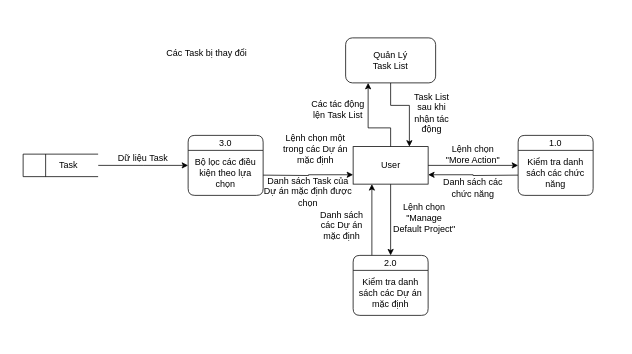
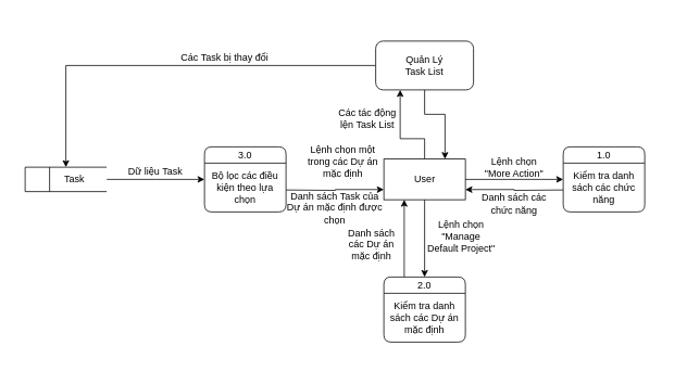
  <mxCell id="0" />
  <mxCell id="1" parent="0" />
  <mxCell id="2" value="" style="rounded=0;whiteSpace=wrap;html=1;strokeColor=none;" vertex="1" parent="1"><mxGeometry x="20" y="20" width="800" height="430" as="geometry" /></mxCell>
  <mxCell id="3" style="edgeStyle=orthogonalEdgeStyle;rounded=0;orthogonalLoop=1;jettySize=auto;html=1;entryX=0;entryY=0.5;entryDx=0;entryDy=0;" edge="1" parent="1" source="6" target="8"><mxGeometry relative="1" as="geometry" /></mxCell>
  <mxCell id="4" style="edgeStyle=orthogonalEdgeStyle;rounded=0;orthogonalLoop=1;jettySize=auto;html=1;entryX=0.5;entryY=0;entryDx=0;entryDy=0;" edge="1" parent="1" source="6" target="12"><mxGeometry relative="1" as="geometry" /></mxCell>
  <mxCell id="5" style="edgeStyle=orthogonalEdgeStyle;rounded=0;orthogonalLoop=1;jettySize=auto;html=1;entryX=0.25;entryY=1;entryDx=0;entryDy=0;" edge="1" parent="1" source="6" target="27"><mxGeometry relative="1" as="geometry"><Array as="points"><mxPoint x="520" y="170" /><mxPoint x="490" y="170" /></Array></mxGeometry></mxCell>
  <mxCell id="6" value="User" style="html=1;dashed=0;whitespace=wrap;" vertex="1" parent="1"><mxGeometry x="470" y="195" width="100" height="50" as="geometry" /></mxCell>
  <mxCell id="7" style="edgeStyle=orthogonalEdgeStyle;rounded=0;orthogonalLoop=1;jettySize=auto;html=1;entryX=1;entryY=0.75;entryDx=0;entryDy=0;" edge="1" parent="1" target="6"><mxGeometry relative="1" as="geometry"><mxPoint x="690" y="233" as="sourcePoint" /></mxGeometry></mxCell>
  <mxCell id="8" value="1.0" style="swimlane;fontStyle=0;childLayout=stackLayout;horizontal=1;startSize=20;fillColor=#ffffff;horizontalStack=0;resizeParent=1;resizeParentMax=0;resizeLast=0;collapsible=0;marginBottom=0;swimlaneFillColor=#ffffff;rounded=1;" vertex="1" parent="1"><mxGeometry x="690" y="180" width="100" height="80" as="geometry" /></mxCell>
  <mxCell id="9" value="Kiểm tra danh sách các chức năng" style="text;html=1;strokeColor=none;fillColor=none;align=center;verticalAlign=middle;whiteSpace=wrap;rounded=0;" vertex="1" parent="8"><mxGeometry y="20" width="100" height="60" as="geometry" /></mxCell>
  <mxCell id="10" value="Lệnh chọn &lt;br&gt;&quot;More Action&quot;" style="text;html=1;strokeColor=none;fillColor=none;align=center;verticalAlign=middle;whiteSpace=wrap;rounded=0;" vertex="1" parent="1"><mxGeometry x="570" y="195" width="120" height="20" as="geometry" /></mxCell>
  <mxCell id="11" style="edgeStyle=orthogonalEdgeStyle;rounded=0;orthogonalLoop=1;jettySize=auto;html=1;entryX=0.25;entryY=1;entryDx=0;entryDy=0;exitX=0.25;exitY=0;exitDx=0;exitDy=0;" edge="1" parent="1" source="12" target="6"><mxGeometry relative="1" as="geometry" /></mxCell>
  <mxCell id="12" value="2.0" style="swimlane;fontStyle=0;childLayout=stackLayout;horizontal=1;startSize=20;fillColor=#ffffff;horizontalStack=0;resizeParent=1;resizeParentMax=0;resizeLast=0;collapsible=0;marginBottom=0;swimlaneFillColor=#ffffff;rounded=1;" vertex="1" parent="1"><mxGeometry x="470" y="340" width="100" height="80" as="geometry" /></mxCell>
  <mxCell id="13" value="Kiểm tra danh sách các Dự án mặc định" style="text;html=1;strokeColor=none;fillColor=none;align=center;verticalAlign=middle;whiteSpace=wrap;rounded=0;" vertex="1" parent="12"><mxGeometry y="20" width="100" height="60" as="geometry" /></mxCell>
  <mxCell id="14" value="Lệnh chọn &quot;Manage Default Project&quot;" style="text;html=1;strokeColor=none;fillColor=none;align=center;verticalAlign=middle;whiteSpace=wrap;rounded=0;" vertex="1" parent="1"><mxGeometry x="520" y="245" width="90" height="90" as="geometry" /></mxCell>
  <mxCell id="15" value="Danh sách các&lt;br&gt;chức năng" style="text;html=1;strokeColor=none;fillColor=none;align=center;verticalAlign=middle;whiteSpace=wrap;rounded=0;" vertex="1" parent="1"><mxGeometry x="570" y="240" width="120" height="20" as="geometry" /></mxCell>
  <mxCell id="16" value="Danh sách các Dự án mặc định" style="text;html=1;strokeColor=none;fillColor=none;align=center;verticalAlign=middle;whiteSpace=wrap;rounded=0;" vertex="1" parent="1"><mxGeometry x="420" y="260" width="70" height="80" as="geometry" /></mxCell>
  <mxCell id="17" style="edgeStyle=orthogonalEdgeStyle;rounded=0;orthogonalLoop=1;jettySize=auto;html=1;entryX=0;entryY=0.75;entryDx=0;entryDy=0;" edge="1" parent="1" target="6"><mxGeometry relative="1" as="geometry"><mxPoint x="350" y="233" as="sourcePoint" /></mxGeometry></mxCell>
  <mxCell id="18" value="3.0" style="swimlane;fontStyle=0;childLayout=stackLayout;horizontal=1;startSize=20;fillColor=#ffffff;horizontalStack=0;resizeParent=1;resizeParentMax=0;resizeLast=0;collapsible=0;marginBottom=0;swimlaneFillColor=#ffffff;rounded=1;" vertex="1" parent="1"><mxGeometry x="250" y="180" width="100" height="80" as="geometry" /></mxCell>
  <mxCell id="19" value="Bộ lọc các điều kiện theo lựa chọn" style="text;html=1;strokeColor=none;fillColor=none;align=center;verticalAlign=middle;whiteSpace=wrap;rounded=0;" vertex="1" parent="18"><mxGeometry y="20" width="100" height="60" as="geometry" /></mxCell>
  <mxCell id="20" value="Lệnh chọn một trong các Dự án mặc định" style="text;html=1;strokeColor=none;fillColor=none;align=center;verticalAlign=middle;whiteSpace=wrap;rounded=0;" vertex="1" parent="1"><mxGeometry x="370" y="180" width="100" height="35" as="geometry" /></mxCell>
  <mxCell id="21" style="edgeStyle=orthogonalEdgeStyle;rounded=0;orthogonalLoop=1;jettySize=auto;html=1;" edge="1" parent="1" source="22"><mxGeometry relative="1" as="geometry"><mxPoint x="250" y="220" as="targetPoint" /></mxGeometry></mxCell>
  <mxCell id="22" value="&amp;nbsp; &amp;nbsp; &amp;nbsp; &amp;nbsp; &amp;nbsp; &amp;nbsp; &amp;nbsp;Task" style="html=1;dashed=0;whitespace=wrap;shape=mxgraph.dfd.dataStoreID;align=left;spacingLeft=3;points=[[0,0],[0.5,0],[1,0],[0,0.5],[1,0.5],[0,1],[0.5,1],[1,1]];rounded=1;" vertex="1" parent="1"><mxGeometry x="30" y="205" width="100" height="30" as="geometry" /></mxCell>
  <mxCell id="23" value="Dữ liệu Task" style="text;html=1;strokeColor=none;fillColor=none;align=center;verticalAlign=middle;whiteSpace=wrap;rounded=0;" vertex="1" parent="1"><mxGeometry x="130" y="200" width="120" height="20" as="geometry" /></mxCell>
  <mxCell id="24" value="Danh sách Task của Dự án mặc định được chọn" style="text;html=1;strokeColor=none;fillColor=none;align=center;verticalAlign=middle;whiteSpace=wrap;rounded=0;" vertex="1" parent="1"><mxGeometry x="350" y="245" width="120" height="20" as="geometry" /></mxCell>
  <mxCell id="25" style="edgeStyle=orthogonalEdgeStyle;rounded=0;orthogonalLoop=1;jettySize=auto;html=1;entryX=0.75;entryY=0;entryDx=0;entryDy=0;" edge="1" parent="1" source="27" target="6"><mxGeometry relative="1" as="geometry"><Array as="points"><mxPoint x="520" y="140" /><mxPoint x="545" y="140" /></Array></mxGeometry></mxCell>
+ <mxCell id="26" style="edgeStyle=orthogonalEdgeStyle;rounded=0;orthogonalLoop=1;jettySize=auto;html=1;entryX=0.5;entryY=0;entryDx=0;entryDy=0;" edge="1" parent="1" source="27" target="22"><mxGeometry relative="1" as="geometry" /></mxCell>
  <mxCell id="27" value="Quản Lý&lt;br&gt;Task List" style="rounded=1;whiteSpace=wrap;html=1;" vertex="1" parent="1"><mxGeometry y="50" width="120" height="60" as="geometry" x="460" /></mxCell>
  <mxCell id="28" value="Các tác động lện Task List" style="text;html=1;strokeColor=none;fillColor=none;align=center;verticalAlign=middle;whiteSpace=wrap;rounded=0;" vertex="1" parent="1"><mxGeometry x="410" y="120" width="80" height="50" as="geometry" /></mxCell>
- <mxCell id="29" value="Task List sau khi nhận tác động" style="text;html=1;strokeColor=none;fillColor=none;align=center;verticalAlign=middle;whiteSpace=wrap;rounded=0;" vertex="1" parent="1"><mxGeometry x="540" y="130" width="70" height="40" as="geometry" /></mxCell>
  <mxCell id="30" value="Các Task bị thay đổi" style="text;html=1;strokeColor=none;fillColor=none;align=center;verticalAlign=middle;whiteSpace=wrap;rounded=0;" vertex="1" parent="1"><mxGeometry x="150" y="60" width="250" height="20" as="geometry" /></mxCell>
